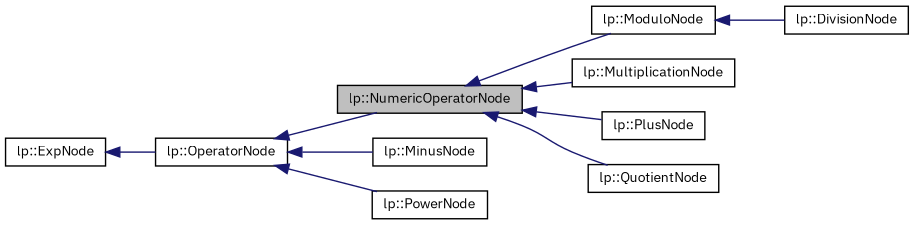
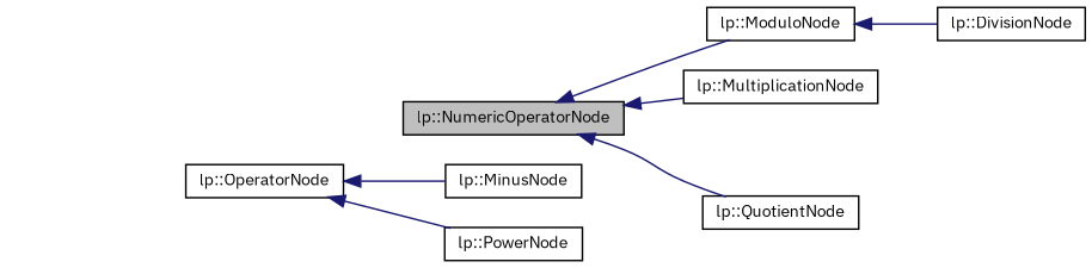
  digraph {
    fontname="IBM Plex Sans"
    rankdir=LR
    node [color=black fillcolor=white fontname="IBM Plex Sans" fontsize=10 shape=record style=filled]
    edge [color=midnightblue dir=back fontname="IBM Plex Sans" fontsize=10 labelfontname=Helvetica labelfontsize=10 style=solid]
    n1 [fillcolor=grey75 fontcolor=black height=0.2 label="lp::NumericOperatorNode" width=0.4]
    n2 [height=0.2 label="lp::ModuloNode" width=0.4]
    n3 [height=0.2 label="lp::MultiplicationNode" width=0.4]
-   n4 [height=0.2 label="lp::PlusNode" width=0.4]
    n5 [height=0.2 label="lp::QuotientNode" width=0.4]
    n6 [height=0.2 label="lp::DivisionNode" width=0.4]
    n7 [height=0.2 label="lp::MinusNode" width=0.4]
    n8 [height=0.2 label="lp::PowerNode" width=0.4]
    n9 [height=0.2 label="lp::OperatorNode" width=0.4]
-   n10 [height=0.2 label="lp::ExpNode" width=0.4]
    n1 -> n2
    n1 -> n3
-   n1 -> n4
    n1 -> n5
    n2 -> n6
-   n9 -> n1
    n9 -> n7
    n9 -> n8
-   n10 -> n9
  }
